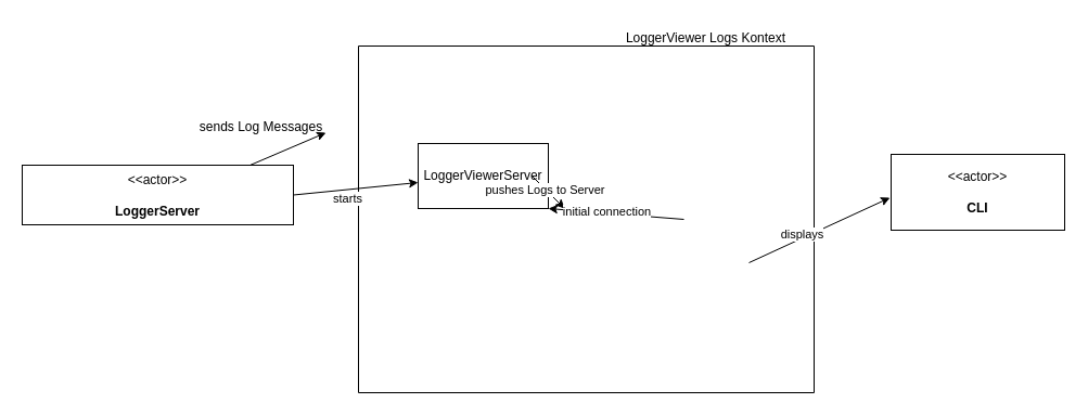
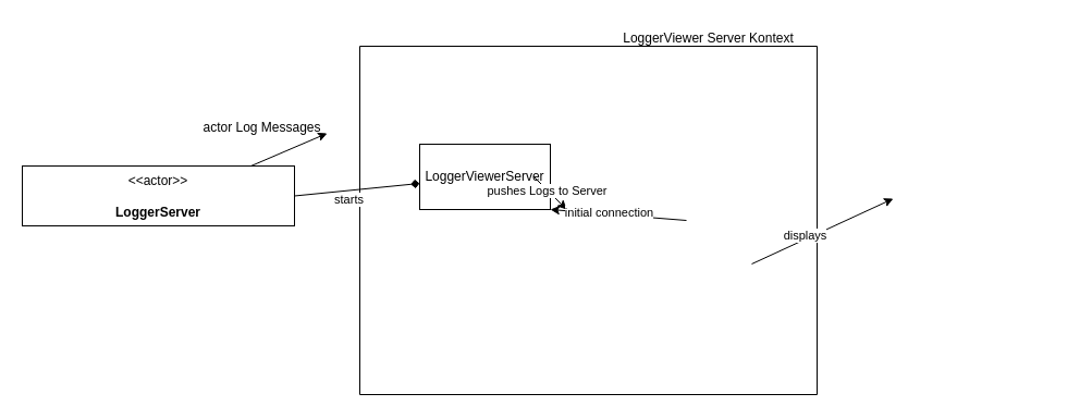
  <mxCell id="0" />
  <mxCell id="1" parent="0" />
  <mxCell id="2" value="" style="swimlane;startSize=0;" vertex="1" parent="1"><mxGeometry x="330" y="42" width="420" height="320" as="geometry" /></mxCell>
  <mxCell id="3" value="LoggerViewerServer" style="rounded=0;whiteSpace=wrap;html=1;" vertex="1" parent="2"><mxGeometry x="55" y="90" width="120" height="60" as="geometry" /></mxCell>
  <mxCell id="4" value="" style="endArrow=classic;html=1;rounded=0;" edge="1" parent="2"><mxGeometry width="50" height="50" relative="1" as="geometry"><mxPoint x="160" y="120" as="sourcePoint" /><mxPoint x="190" y="150" as="targetPoint" /></mxGeometry></mxCell>
  <mxCell id="5" value="pushes Logs to Server" style="edgeLabel;html=1;align=center;verticalAlign=middle;resizable=0;points=[];" vertex="1" connectable="0" parent="4"><mxGeometry x="-0.221" y="-1" relative="1" as="geometry"><mxPoint as="offset" /></mxGeometry></mxCell>
  <mxCell id="6" value="" style="endArrow=classic;html=1;rounded=0;" edge="1" parent="2"><mxGeometry width="50" height="50" relative="1" as="geometry"><mxPoint x="360" y="200" as="sourcePoint" /><mxPoint x="490" y="140" as="targetPoint" /></mxGeometry></mxCell>
  <mxCell id="7" value="displays" style="edgeLabel;html=1;align=center;verticalAlign=middle;resizable=0;points=[];" vertex="1" connectable="0" parent="6"><mxGeometry x="-0.229" y="4" relative="1" as="geometry"><mxPoint as="offset" /></mxGeometry></mxCell>
  <mxCell id="8" value="" style="endArrow=classic;html=1;rounded=0;entryX=1;entryY=1;entryDx=0;entryDy=0;" edge="1" parent="2" target="3"><mxGeometry width="50" height="50" relative="1" as="geometry"><mxPoint x="300" y="160" as="sourcePoint" /><mxPoint x="350" y="110" as="targetPoint" /></mxGeometry></mxCell>
  <mxCell id="9" value="initial connection" style="edgeLabel;html=1;align=center;verticalAlign=middle;resizable=0;points=[];" vertex="1" connectable="0" parent="8"><mxGeometry x="0.142" y="-2" relative="1" as="geometry"><mxPoint as="offset" /></mxGeometry></mxCell>
  <mxCell id="10" value="&amp;lt;&amp;lt;actor&amp;gt;&amp;gt;&lt;br&gt;&lt;br&gt;&lt;b&gt;LoggerServer&lt;/b&gt;" style="html=1;align=center;verticalAlign=middle;dashed=0;whiteSpace=wrap;" vertex="1" parent="1"><mxGeometry x="20" y="152" width="250" height="55" as="geometry" /></mxCell>
- <mxCell id="11" value="" style="endArrow=classic;html=1;rounded=0;exitX=1;exitY=0.5;exitDx=0;exitDy=0;" edge="1" parent="1" source="10" target="3"><mxGeometry width="50" height="50" relative="1" as="geometry"><mxPoint x="160" y="82" as="sourcePoint" /><mxPoint x="210" y="32" as="targetPoint" /></mxGeometry></mxCell>
+ <mxCell id="11" value="" style="endArrow=diamond;html=1;rounded=0;exitX=1;exitY=0.5;exitDx=0;exitDy=0;" edge="1" parent="1" source="10" target="3"><mxGeometry width="50" height="50" relative="1" as="geometry"><mxPoint x="160" y="82" as="sourcePoint" /><mxPoint x="210" y="32" as="targetPoint" /></mxGeometry></mxCell>
  <mxCell id="12" value="starts" style="edgeLabel;html=1;align=center;verticalAlign=middle;resizable=0;points=[];" vertex="1" connectable="0" parent="11"><mxGeometry x="-0.16" y="-8" relative="1" as="geometry"><mxPoint as="offset" /></mxGeometry></mxCell>
  <mxCell id="13" value="" style="endArrow=classic;html=1;rounded=0;" edge="1" parent="1"><mxGeometry width="50" height="50" relative="1" as="geometry"><mxPoint x="230" y="152" as="sourcePoint" /><mxPoint x="300" y="122" as="targetPoint" /></mxGeometry></mxCell>
- <mxCell id="14" value="sends Log Messages" style="text;html=1;align=center;verticalAlign=middle;resizable=0;points=[];autosize=1;strokeColor=none;fillColor=none;" vertex="1" parent="1"><mxGeometry x="170" y="102" width="140" height="30" as="geometry" /></mxCell>
- <mxCell id="15" value="&amp;lt;&amp;lt;actor&amp;gt;&amp;gt;&lt;br&gt;&lt;br&gt;&lt;b&gt;CLI&lt;/b&gt;" style="html=1;align=center;verticalAlign=middle;dashed=0;whiteSpace=wrap;" vertex="1" parent="1"><mxGeometry x="821" y="142" width="160" height="70" as="geometry" /></mxCell>
- <mxCell id="16" value="LoggerViewer Logs Kontext" style="text;html=1;align=center;verticalAlign=middle;resizable=0;points=[];autosize=1;strokeColor=none;fillColor=none;" vertex="1" parent="1"><mxGeometry x="560" y="20" width="180" height="30" as="geometry" /></mxCell>
+ <mxCell id="14" value="actor Log Messages" style="text;html=1;align=center;verticalAlign=middle;resizable=0;points=[];autosize=1;strokeColor=none;fillColor=none;" vertex="1" parent="1"><mxGeometry x="170" y="102" width="140" height="30" as="geometry" /></mxCell>
+ <mxCell id="16" value="LoggerViewer Server Kontext" style="text;html=1;align=center;verticalAlign=middle;resizable=0;points=[];autosize=1;strokeColor=none;fillColor=none;" vertex="1" parent="1"><mxGeometry x="560" y="20" width="180" height="30" as="geometry" /></mxCell>
